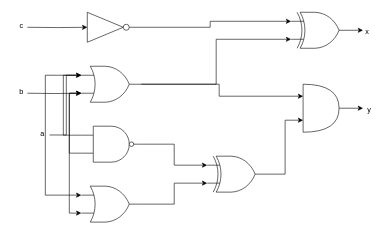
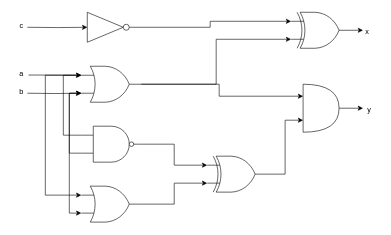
  <mxCell id="0" />
  <mxCell id="1" parent="0" />
  <mxCell id="2" style="edgeStyle=orthogonalEdgeStyle;rounded=0;orthogonalLoop=1;jettySize=auto;html=1;exitX=0;exitY=0.5;exitDx=0;exitDy=0;entryX=0;entryY=0.5;entryDx=0;entryDy=0;" edge="1" parent="1" target="3"><mxGeometry relative="1" as="geometry"><mxPoint x="45" y="45" as="sourcePoint" /></mxGeometry></mxCell>
  <mxCell id="3" value="" style="triangle;whiteSpace=wrap;html=1;" vertex="1" parent="1"><mxGeometry x="145" y="20" width="60" height="50" as="geometry" /></mxCell>
  <mxCell id="4" value="" style="ellipse;whiteSpace=wrap;html=1;aspect=fixed;" vertex="1" parent="1"><mxGeometry x="205" y="40" width="10" height="10" as="geometry" /></mxCell>
  <mxCell id="5" value="" style="verticalLabelPosition=bottom;shadow=0;dashed=0;align=center;html=1;verticalAlign=top;shape=mxgraph.electrical.logic_gates.logic_gate;operation=and;negating=1;negSize=0.15;" vertex="1" parent="1"><mxGeometry x="135" y="210" width="100" height="60" as="geometry" /></mxCell>
  <mxCell id="6" style="edgeStyle=orthogonalEdgeStyle;rounded=0;orthogonalLoop=1;jettySize=auto;html=1;exitX=0;exitY=0.75;exitDx=0;exitDy=0;exitPerimeter=0;entryX=0;entryY=0.75;entryDx=0;entryDy=0;entryPerimeter=0;" edge="1" parent="1" target="7"><mxGeometry relative="1" as="geometry"><mxPoint x="45" y="155" as="sourcePoint" /></mxGeometry></mxCell>
  <mxCell id="7" value="" style="verticalLabelPosition=bottom;shadow=0;dashed=0;align=center;html=1;verticalAlign=top;shape=mxgraph.electrical.logic_gates.logic_gate;operation=or;" vertex="1" parent="1"><mxGeometry x="135" y="110" width="100" height="60" as="geometry" /></mxCell>
  <mxCell id="8" style="edgeStyle=orthogonalEdgeStyle;rounded=0;orthogonalLoop=1;jettySize=auto;html=1;exitX=0;exitY=0.75;exitDx=0;exitDy=0;exitPerimeter=0;entryX=0;entryY=0.75;entryDx=0;entryDy=0;entryPerimeter=0;" edge="1" parent="1" source="7" target="9"><mxGeometry relative="1" as="geometry"><mxPoint x="135" y="160" as="sourcePoint" /></mxGeometry></mxCell>
  <mxCell id="9" value="" style="verticalLabelPosition=bottom;shadow=0;dashed=0;align=center;html=1;verticalAlign=top;shape=mxgraph.electrical.logic_gates.logic_gate;operation=or;" vertex="1" parent="1"><mxGeometry x="135" y="310" width="100" height="60" as="geometry" /></mxCell>
  <mxCell id="10" style="edgeStyle=orthogonalEdgeStyle;rounded=0;orthogonalLoop=1;jettySize=auto;html=1;exitX=1;exitY=0.5;exitDx=0;exitDy=0;exitPerimeter=0;" edge="1" parent="1" source="11"><mxGeometry relative="1" as="geometry"><mxPoint x="605" y="50" as="targetPoint" /></mxGeometry></mxCell>
  <mxCell id="11" value="" style="verticalLabelPosition=bottom;shadow=0;dashed=0;align=center;html=1;verticalAlign=top;shape=mxgraph.electrical.logic_gates.logic_gate;operation=xor;" vertex="1" parent="1"><mxGeometry x="485" y="20" width="100" height="60" as="geometry" /></mxCell>
  <mxCell id="12" value="" style="verticalLabelPosition=bottom;shadow=0;dashed=0;align=center;html=1;verticalAlign=top;shape=mxgraph.electrical.logic_gates.logic_gate;operation=xor;" vertex="1" parent="1"><mxGeometry x="345" y="260" width="100" height="60" as="geometry" /></mxCell>
  <mxCell id="13" style="edgeStyle=orthogonalEdgeStyle;rounded=0;orthogonalLoop=1;jettySize=auto;html=1;exitX=1;exitY=0.5;exitDx=0;exitDy=0;exitPerimeter=0;" edge="1" parent="1" source="14"><mxGeometry relative="1" as="geometry"><mxPoint x="605" y="180" as="targetPoint" /></mxGeometry></mxCell>
  <mxCell id="14" value="" style="shape=or;whiteSpace=wrap;html=1;" vertex="1" parent="1"><mxGeometry x="505" y="140" width="60" height="80" as="geometry" /></mxCell>
  <mxCell id="15" value="c" style="text;html=1;align=center;verticalAlign=middle;resizable=0;points=[];autosize=1;strokeColor=none;fillColor=none;" vertex="1" parent="1"><mxGeometry x="20" y="28" width="30" height="30" as="geometry" /></mxCell>
- <mxCell id="16" value="a" style="text;html=1;align=center;verticalAlign=middle;resizable=0;points=[];autosize=1;strokeColor=none;fillColor=none;" vertex="1" parent="1"><mxGeometry x="55" y="208" width="30" height="30" as="geometry" /></mxCell>
+ <mxCell id="16" value="a" style="text;html=1;align=center;verticalAlign=middle;resizable=0;points=[];autosize=1;strokeColor=none;fillColor=none;" vertex="1" parent="1"><mxGeometry x="20" y="108" width="30" height="30" as="geometry" /></mxCell>
  <mxCell id="17" value="b" style="text;html=1;align=center;verticalAlign=middle;resizable=0;points=[];autosize=1;strokeColor=none;fillColor=none;" vertex="1" parent="1"><mxGeometry x="20" y="138" width="30" height="30" as="geometry" /></mxCell>
  <mxCell id="18" style="edgeStyle=orthogonalEdgeStyle;rounded=0;orthogonalLoop=1;jettySize=auto;html=1;exitX=1;exitY=0.5;exitDx=0;exitDy=0;exitPerimeter=0;entryX=0;entryY=0.25;entryDx=0;entryDy=0;entryPerimeter=0;" edge="1" parent="1" source="5" target="12"><mxGeometry relative="1" as="geometry" /></mxCell>
  <mxCell id="19" style="edgeStyle=orthogonalEdgeStyle;rounded=0;orthogonalLoop=1;jettySize=auto;html=1;exitX=1;exitY=0.5;exitDx=0;exitDy=0;exitPerimeter=0;entryX=0;entryY=0.75;entryDx=0;entryDy=0;entryPerimeter=0;" edge="1" parent="1" source="9" target="12"><mxGeometry relative="1" as="geometry" /></mxCell>
  <mxCell id="20" style="edgeStyle=orthogonalEdgeStyle;rounded=0;orthogonalLoop=1;jettySize=auto;html=1;exitX=1;exitY=0.5;exitDx=0;exitDy=0;exitPerimeter=0;entryX=0;entryY=0.75;entryDx=0;entryDy=0;entryPerimeter=0;" edge="1" parent="1" source="12" target="14"><mxGeometry relative="1" as="geometry" /></mxCell>
  <mxCell id="21" style="edgeStyle=orthogonalEdgeStyle;rounded=0;orthogonalLoop=1;jettySize=auto;html=1;exitX=1;exitY=0.5;exitDx=0;exitDy=0;exitPerimeter=0;entryX=0;entryY=0.25;entryDx=0;entryDy=0;entryPerimeter=0;" edge="1" parent="1" source="7" target="14"><mxGeometry relative="1" as="geometry"><Array as="points"><mxPoint x="365" y="140" /><mxPoint x="365" y="160" /></Array></mxGeometry></mxCell>
  <mxCell id="22" style="edgeStyle=orthogonalEdgeStyle;rounded=0;orthogonalLoop=1;jettySize=auto;html=1;exitX=1;exitY=0.5;exitDx=0;exitDy=0;entryX=0;entryY=0.25;entryDx=0;entryDy=0;entryPerimeter=0;" edge="1" parent="1" source="4" target="11"><mxGeometry relative="1" as="geometry" /></mxCell>
  <mxCell id="23" style="edgeStyle=orthogonalEdgeStyle;rounded=0;orthogonalLoop=1;jettySize=auto;html=1;exitX=1;exitY=0.5;exitDx=0;exitDy=0;exitPerimeter=0;entryX=0;entryY=0.75;entryDx=0;entryDy=0;entryPerimeter=0;" edge="1" parent="1" source="7" target="11"><mxGeometry relative="1" as="geometry" /></mxCell>
  <mxCell id="24" style="edgeStyle=orthogonalEdgeStyle;rounded=0;orthogonalLoop=1;jettySize=auto;html=1;exitX=0.9;exitY=0.556;exitDx=0;exitDy=0;exitPerimeter=0;entryX=0;entryY=0.25;entryDx=0;entryDy=0;entryPerimeter=0;" edge="1" parent="1" source="16" target="7"><mxGeometry relative="1" as="geometry" /></mxCell>
  <mxCell id="25" value="&amp;nbsp; &amp;nbsp; x" style="text;html=1;align=center;verticalAlign=middle;resizable=0;points=[];autosize=1;strokeColor=none;fillColor=none;" vertex="1" parent="1"><mxGeometry x="585" y="38" width="40" height="30" as="geometry" /></mxCell>
  <mxCell id="26" value="y" style="text;html=1;align=center;verticalAlign=middle;resizable=0;points=[];autosize=1;strokeColor=none;fillColor=none;" vertex="1" parent="1"><mxGeometry x="600" y="168" width="30" height="30" as="geometry" /></mxCell>
  <mxCell id="27" style="edgeStyle=orthogonalEdgeStyle;rounded=0;orthogonalLoop=1;jettySize=auto;html=1;exitX=0;exitY=0.25;exitDx=0;exitDy=0;exitPerimeter=0;entryX=0;entryY=0.25;entryDx=0;entryDy=0;entryPerimeter=0;" edge="1" parent="1" source="7" target="9"><mxGeometry relative="1" as="geometry"><Array as="points"><mxPoint x="75" y="125" /><mxPoint x="75" y="325" /></Array></mxGeometry></mxCell>
  <mxCell id="28" style="edgeStyle=orthogonalEdgeStyle;rounded=0;orthogonalLoop=1;jettySize=auto;html=1;exitX=0;exitY=0.25;exitDx=0;exitDy=0;exitPerimeter=0;entryX=0;entryY=0.25;entryDx=0;entryDy=0;entryPerimeter=0;" edge="1" parent="1" source="5" target="7"><mxGeometry relative="1" as="geometry"><Array as="points"><mxPoint x="105" y="225" /><mxPoint x="105" y="125" /></Array></mxGeometry></mxCell>
  <mxCell id="29" style="edgeStyle=orthogonalEdgeStyle;rounded=0;orthogonalLoop=1;jettySize=auto;html=1;exitX=0;exitY=0.75;exitDx=0;exitDy=0;exitPerimeter=0;entryX=0;entryY=0.75;entryDx=0;entryDy=0;entryPerimeter=0;" edge="1" parent="1" source="5" target="7"><mxGeometry relative="1" as="geometry" /></mxCell>
